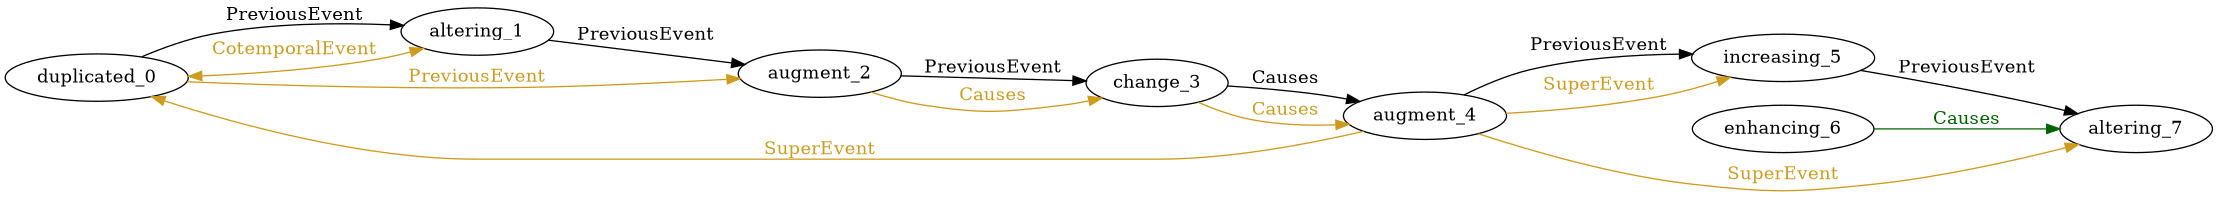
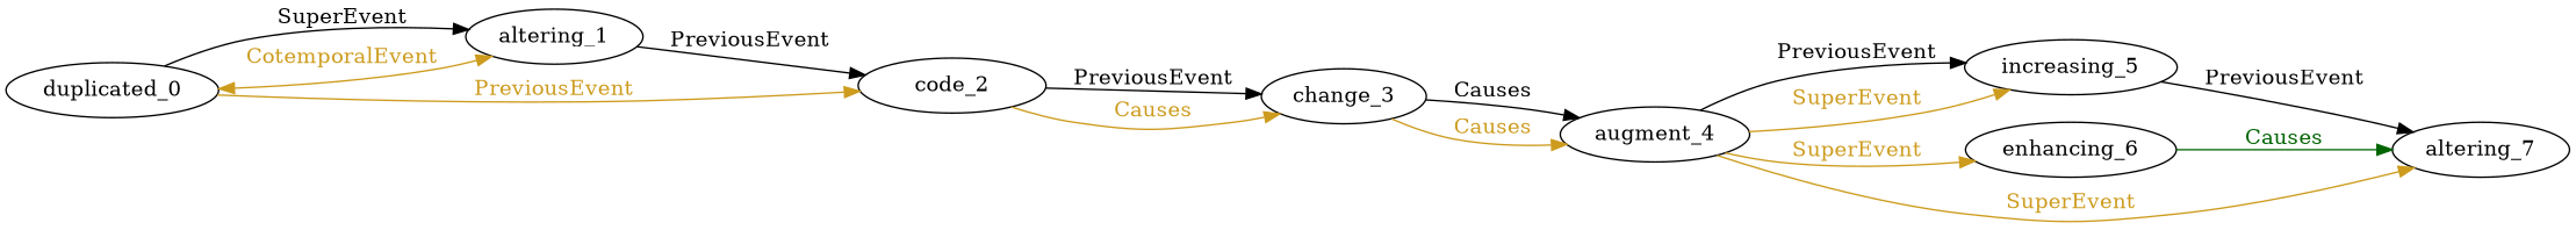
  digraph {
    rankdir=LR
    edge [color=goldenrod3 fontcolor=goldenrod3]
    n1 [label=duplicated_0]
    n2 [label=altering_1]
-   n3 [label=augment_2]
+   n3 [label=code_2]
    n4 [label=change_3]
    n5 [label=augment_4]
    n6 [label=increasing_5]
    n7 [label=enhancing_6]
    n8 [label=altering_7]
-   n1 -> n2 [color=Black fontcolor=black label=PreviousEvent]
+   n1 -> n2 [color=Black fontcolor=black label=SuperEvent]
    n1 -> n2 [dir=both label=CotemporalEvent]
    n1 -> n3 [label=PreviousEvent]
    n2 -> n3 [color=Black fontcolor=black label=PreviousEvent]
    n3 -> n4 [color=Black fontcolor=black label=PreviousEvent]
    n3 -> n4 [label=Causes]
    n4 -> n5 [color=Black fontcolor=black label=Causes]
    n4 -> n5 [label=Causes]
    n5 -> n6 [color=Black fontcolor=black label=PreviousEvent]
    n5 -> n6 [label=SuperEvent]
-   n5 -> n1 [label=SuperEvent]
+   n5 -> n7 [label=SuperEvent]
    n5 -> n8 [label=SuperEvent]
    n6 -> n8 [color=Black fontcolor=black label=PreviousEvent]
    n7 -> n8 [color=darkgreen fontcolor=darkgreen label=Causes]
  }
